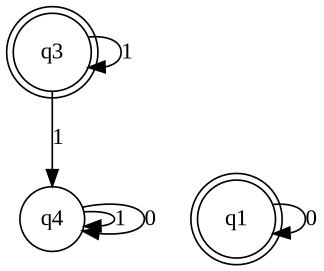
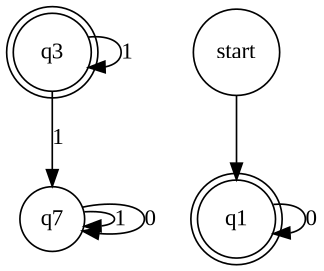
  graph {
    fontname="Liberation Serif"
    fontsize=20
    node [fontname="Liberation Serif" shape=circle]
    edge [dir=forward fontname="Liberation Serif"]
    q3 [peripheries=2]
-   q4
+   q4 [label=q7]
    q1 [peripheries=2]
+   start
    q3 -- q3 [label=1]
    q3 -- q4 [label=1]
    q4 -- q4 [label=1]
    q4 -- q4 [label=0]
    q1 -- q1 [label=0]
+   start -- q1
  }
